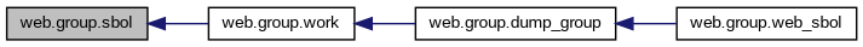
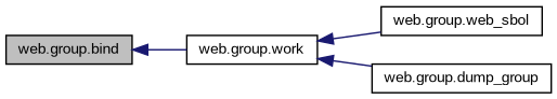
  digraph {
    fontname="Liberation Sans"
    rankdir=LR
    node [color=black fillcolor=white fontname="Liberation Sans" fontsize=10 shape=record style=filled]
    edge [color=midnightblue dir=back fontname="Liberation Sans" fontsize=10 labelfontname=Helvetica labelfontsize=10 style=solid]
-   n1 [fillcolor=grey75 fontcolor=black height=0.2 label="web.group.sbol" width=0.4]
+   n1 [fillcolor=grey75 fontcolor=black height=0.2 label="web.group.bind" width=0.4]
    n2 [height=0.2 label="web.group.work" width=0.4]
    n3 [height=0.2 label="web.group.web_sbol" width=0.4]
    n4 [height=0.2 label="web.group.dump_group" width=0.4]
    n1 -> n2
-   n4 -> n3
+   n2 -> n3
    n2 -> n4
  }
